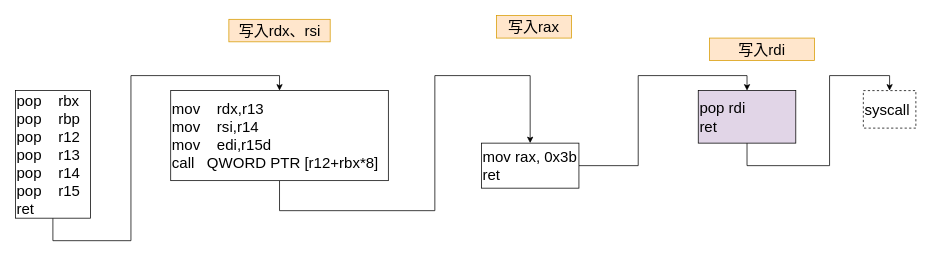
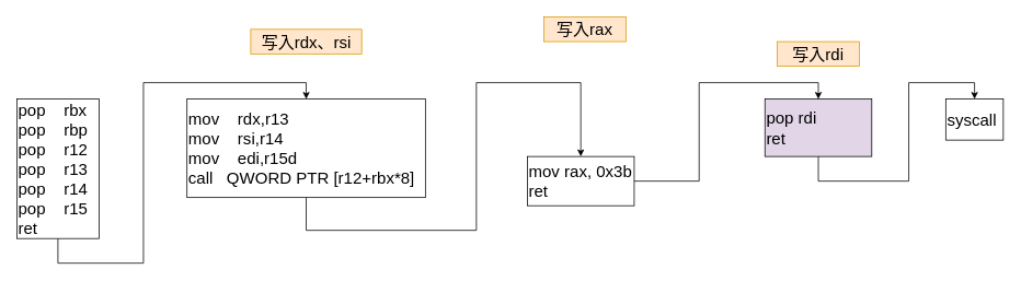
  <mxCell id="0" />
  <mxCell id="1" parent="0" />
  <mxCell id="2" style="edgeStyle=orthogonalEdgeStyle;rounded=0;orthogonalLoop=1;jettySize=auto;html=1;entryX=0.5;entryY=0;entryDx=0;entryDy=0;" parent="1" source="3" target="8" edge="1"><mxGeometry relative="1" as="geometry"><Array as="points"><mxPoint x="372" y="280" /><mxPoint x="579" y="280" /><mxPoint x="579" y="100" /><mxPoint x="706" y="100" /></Array></mxGeometry></mxCell>
  <mxCell id="3" value="&lt;div&gt;mov&amp;nbsp; &amp;nbsp; rdx,r13&lt;/div&gt;&lt;div&gt;mov&amp;nbsp; &amp;nbsp; rsi,r14&lt;/div&gt;&lt;div&gt;mov&amp;nbsp; &amp;nbsp; edi,r15d&lt;/div&gt;&lt;div&gt;call&amp;nbsp; &amp;nbsp;QWORD PTR [r12+rbx*8]&lt;/div&gt;" style="rounded=0;whiteSpace=wrap;html=1;fontSize=20;align=left;" parent="1" vertex="1"><mxGeometry x="227" y="120" width="290" height="120" as="geometry" /></mxCell>
  <mxCell id="4" style="edgeStyle=orthogonalEdgeStyle;rounded=0;orthogonalLoop=1;jettySize=auto;html=1;entryX=0.5;entryY=0;entryDx=0;entryDy=0;" parent="1" source="5" target="3" edge="1"><mxGeometry relative="1" as="geometry"><Array as="points"><mxPoint x="70" y="320" /><mxPoint x="174" y="320" /><mxPoint x="174" y="100" /><mxPoint x="372" y="100" /></Array></mxGeometry></mxCell>
  <mxCell id="5" value="&lt;div&gt;pop&amp;nbsp; &amp;nbsp; rbx&lt;/div&gt;&lt;div&gt;pop&amp;nbsp; &amp;nbsp; rbp&lt;/div&gt;&lt;div&gt;pop&amp;nbsp; &amp;nbsp; r12&lt;/div&gt;&lt;div&gt;pop&amp;nbsp; &amp;nbsp; r13&lt;/div&gt;&lt;div&gt;pop&amp;nbsp; &amp;nbsp; r14&lt;/div&gt;&lt;div&gt;pop&amp;nbsp; &amp;nbsp; r15&lt;/div&gt;&lt;div&gt;ret&lt;/div&gt;" style="rounded=0;whiteSpace=wrap;html=1;fontSize=20;align=left;" parent="1" vertex="1"><mxGeometry x="20" y="120" width="100" height="170" as="geometry" /></mxCell>
- <mxCell id="6" value="写入rdx、rsi" style="text;html=1;strokeColor=#d79b00;fillColor=#ffe6cc;align=center;verticalAlign=middle;whiteSpace=wrap;rounded=0;fontSize=20;" parent="1" vertex="1"><mxGeometry x="304.5" y="25" width="135" height="30" as="geometry" /></mxCell>
+ <mxCell id="6" value="写入rdx、rsi" style="text;html=1;strokeColor=#d79b00;fillColor=#ffe6cc;align=center;verticalAlign=middle;whiteSpace=wrap;rounded=0;fontSize=20;" parent="1" vertex="1"><mxGeometry x="304.5" y="35" width="135" height="30" as="geometry" /></mxCell>
  <mxCell id="7" style="edgeStyle=orthogonalEdgeStyle;rounded=0;orthogonalLoop=1;jettySize=auto;html=1;entryX=0.5;entryY=0;entryDx=0;entryDy=0;" parent="1" source="8" target="11" edge="1"><mxGeometry relative="1" as="geometry"><Array as="points"><mxPoint x="706" y="220" /><mxPoint x="850" y="220" /><mxPoint x="850" y="100" /><mxPoint x="995" y="100" /></Array></mxGeometry></mxCell>
  <mxCell id="8" value="&lt;div&gt;mov rax, 0x3b&lt;/div&gt;&lt;div&gt;ret&lt;/div&gt;" style="rounded=0;whiteSpace=wrap;html=1;fontSize=20;align=left;" parent="1" vertex="1"><mxGeometry x="641" y="190" width="130" height="60" as="geometry" /></mxCell>
  <mxCell id="9" value="写入rax" style="text;html=1;strokeColor=#d79b00;fillColor=#ffe6cc;align=center;verticalAlign=middle;whiteSpace=wrap;rounded=0;fontSize=20;" parent="1" vertex="1"><mxGeometry x="661" y="20" width="100" height="30" as="geometry" /></mxCell>
  <mxCell id="10" style="edgeStyle=orthogonalEdgeStyle;rounded=0;orthogonalLoop=1;jettySize=auto;html=1;entryX=0.5;entryY=0;entryDx=0;entryDy=0;" parent="1" source="11" target="13" edge="1"><mxGeometry relative="1" as="geometry"><Array as="points"><mxPoint x="995" y="220" /><mxPoint x="1105" y="220" /><mxPoint x="1105" y="100" /><mxPoint x="1185" y="100" /></Array></mxGeometry></mxCell>
  <mxCell id="11" value="pop rdi&lt;br&gt;ret" style="rounded=0;whiteSpace=wrap;html=1;fontSize=20;align=left;fillColor=#e1d5e7;" parent="1" vertex="1"><mxGeometry x="930" y="120" width="130" height="70" as="geometry" /></mxCell>
- <mxCell id="12" value="写入rdi" style="text;html=1;strokeColor=#d79b00;fillColor=#ffe6cc;align=center;verticalAlign=middle;whiteSpace=wrap;rounded=0;fontSize=20;" parent="1" vertex="1"><mxGeometry x="945" y="50" width="140" height="30" as="geometry" /></mxCell>
- <mxCell id="13" value="syscall" style="rounded=0;whiteSpace=wrap;html=1;fontSize=20;align=left;dashed=1;" parent="1" vertex="1"><mxGeometry x="1150" y="120" width="70" height="50" as="geometry" /></mxCell>
+ <mxCell id="12" value="写入rdi" style="text;html=1;strokeColor=#d79b00;fillColor=#ffe6cc;align=center;verticalAlign=middle;whiteSpace=wrap;rounded=0;fontSize=20;" parent="1" vertex="1"><mxGeometry x="945" y="50" width="100" height="30" as="geometry" /></mxCell>
+ <mxCell id="13" value="syscall" style="rounded=0;whiteSpace=wrap;html=1;fontSize=20;align=left;" parent="1" vertex="1"><mxGeometry x="1150" y="120" width="70" height="50" as="geometry" /></mxCell>
